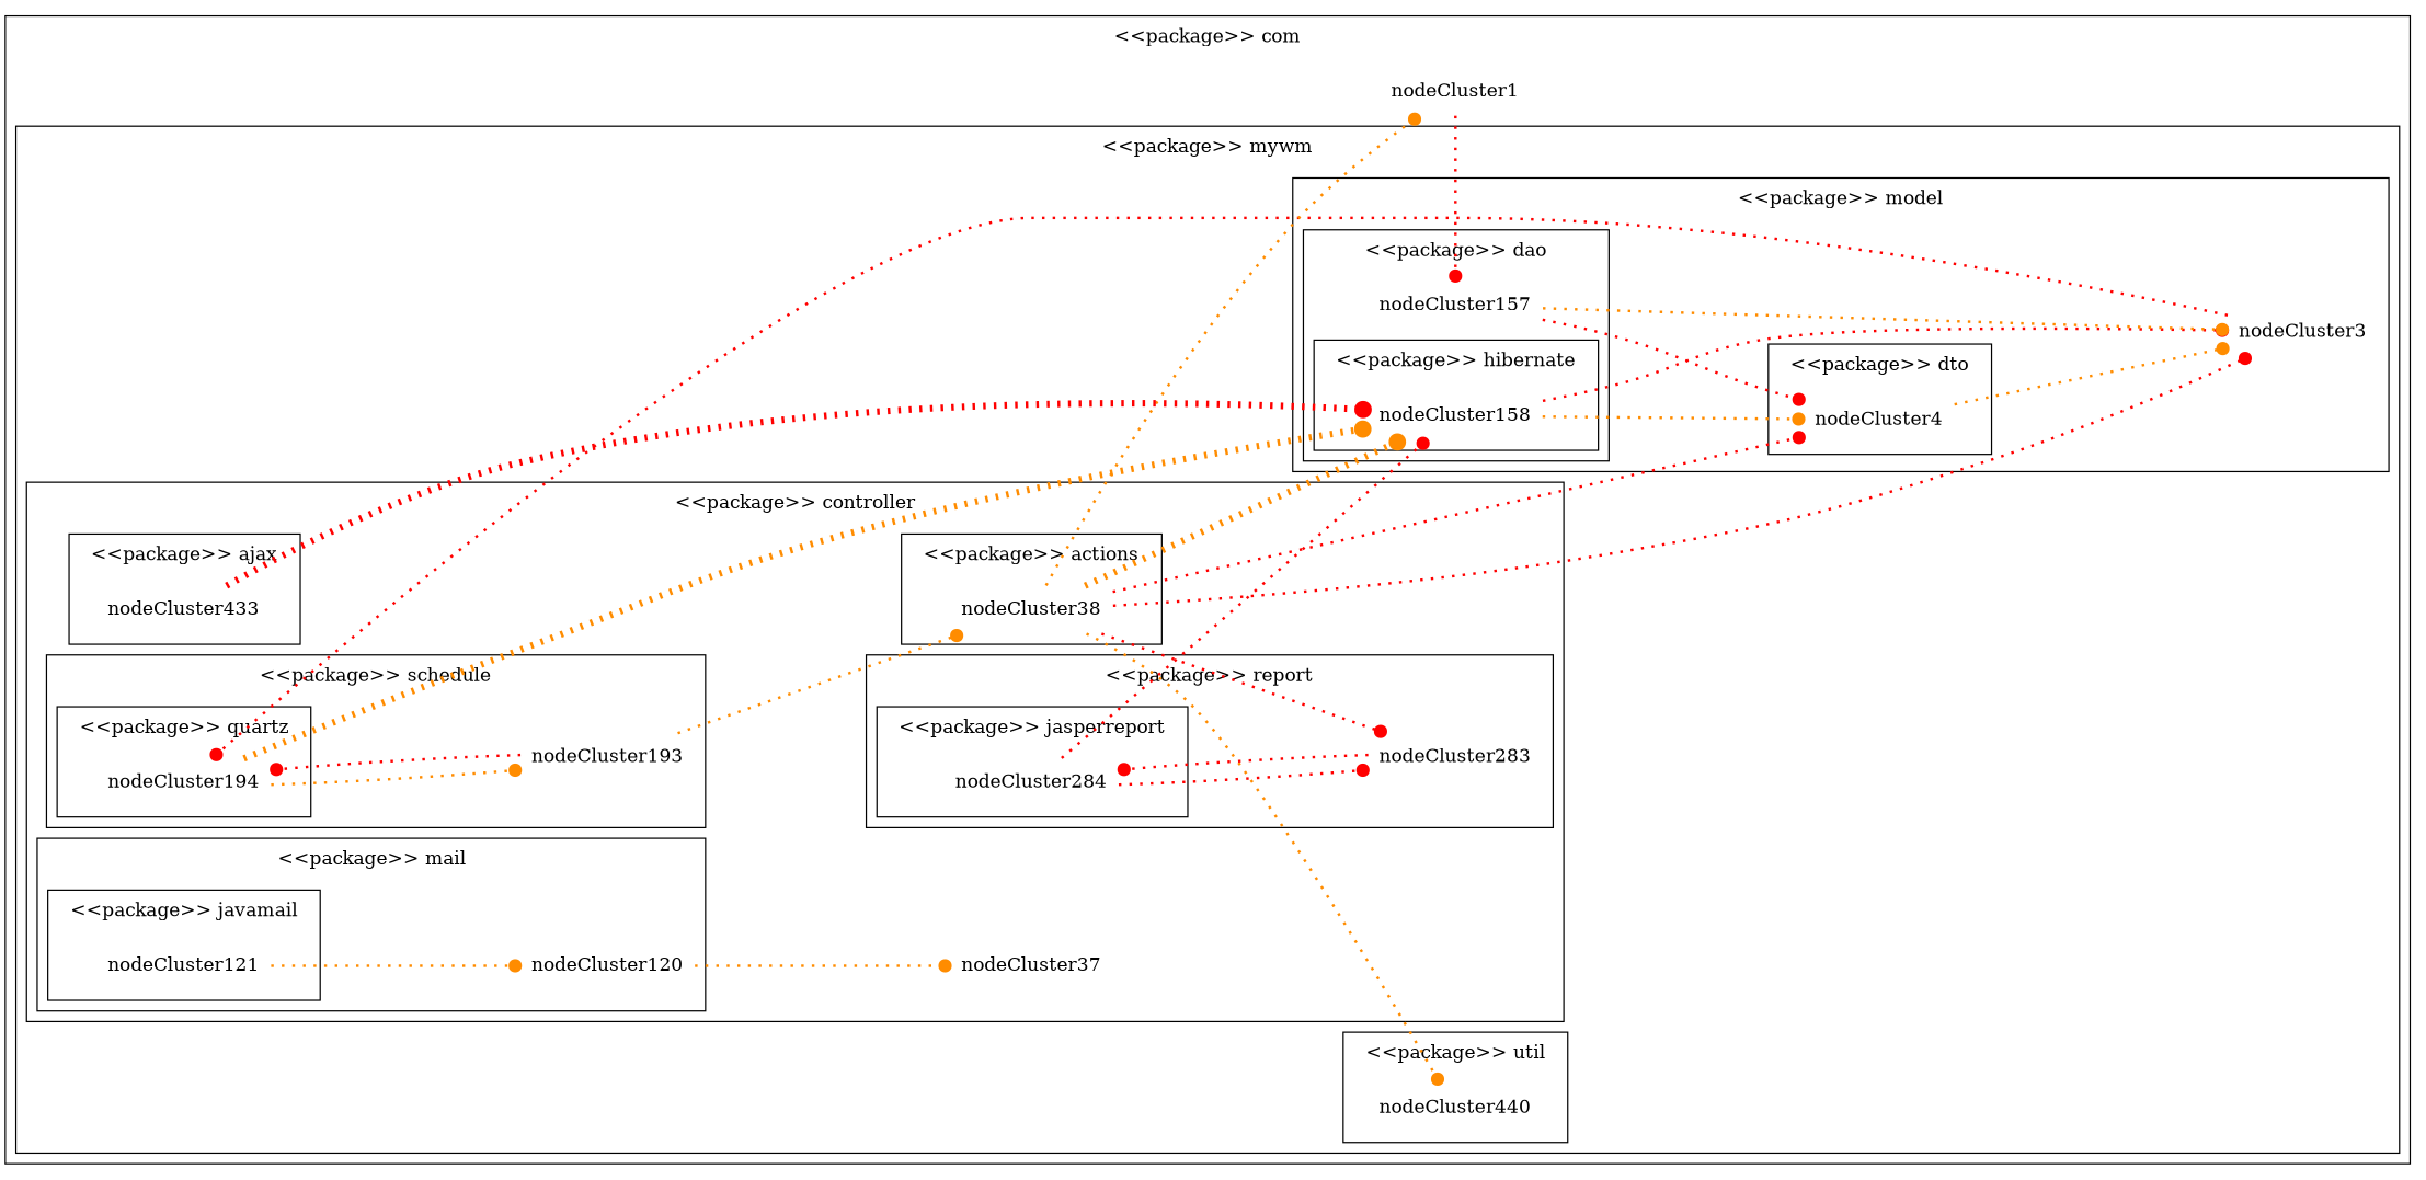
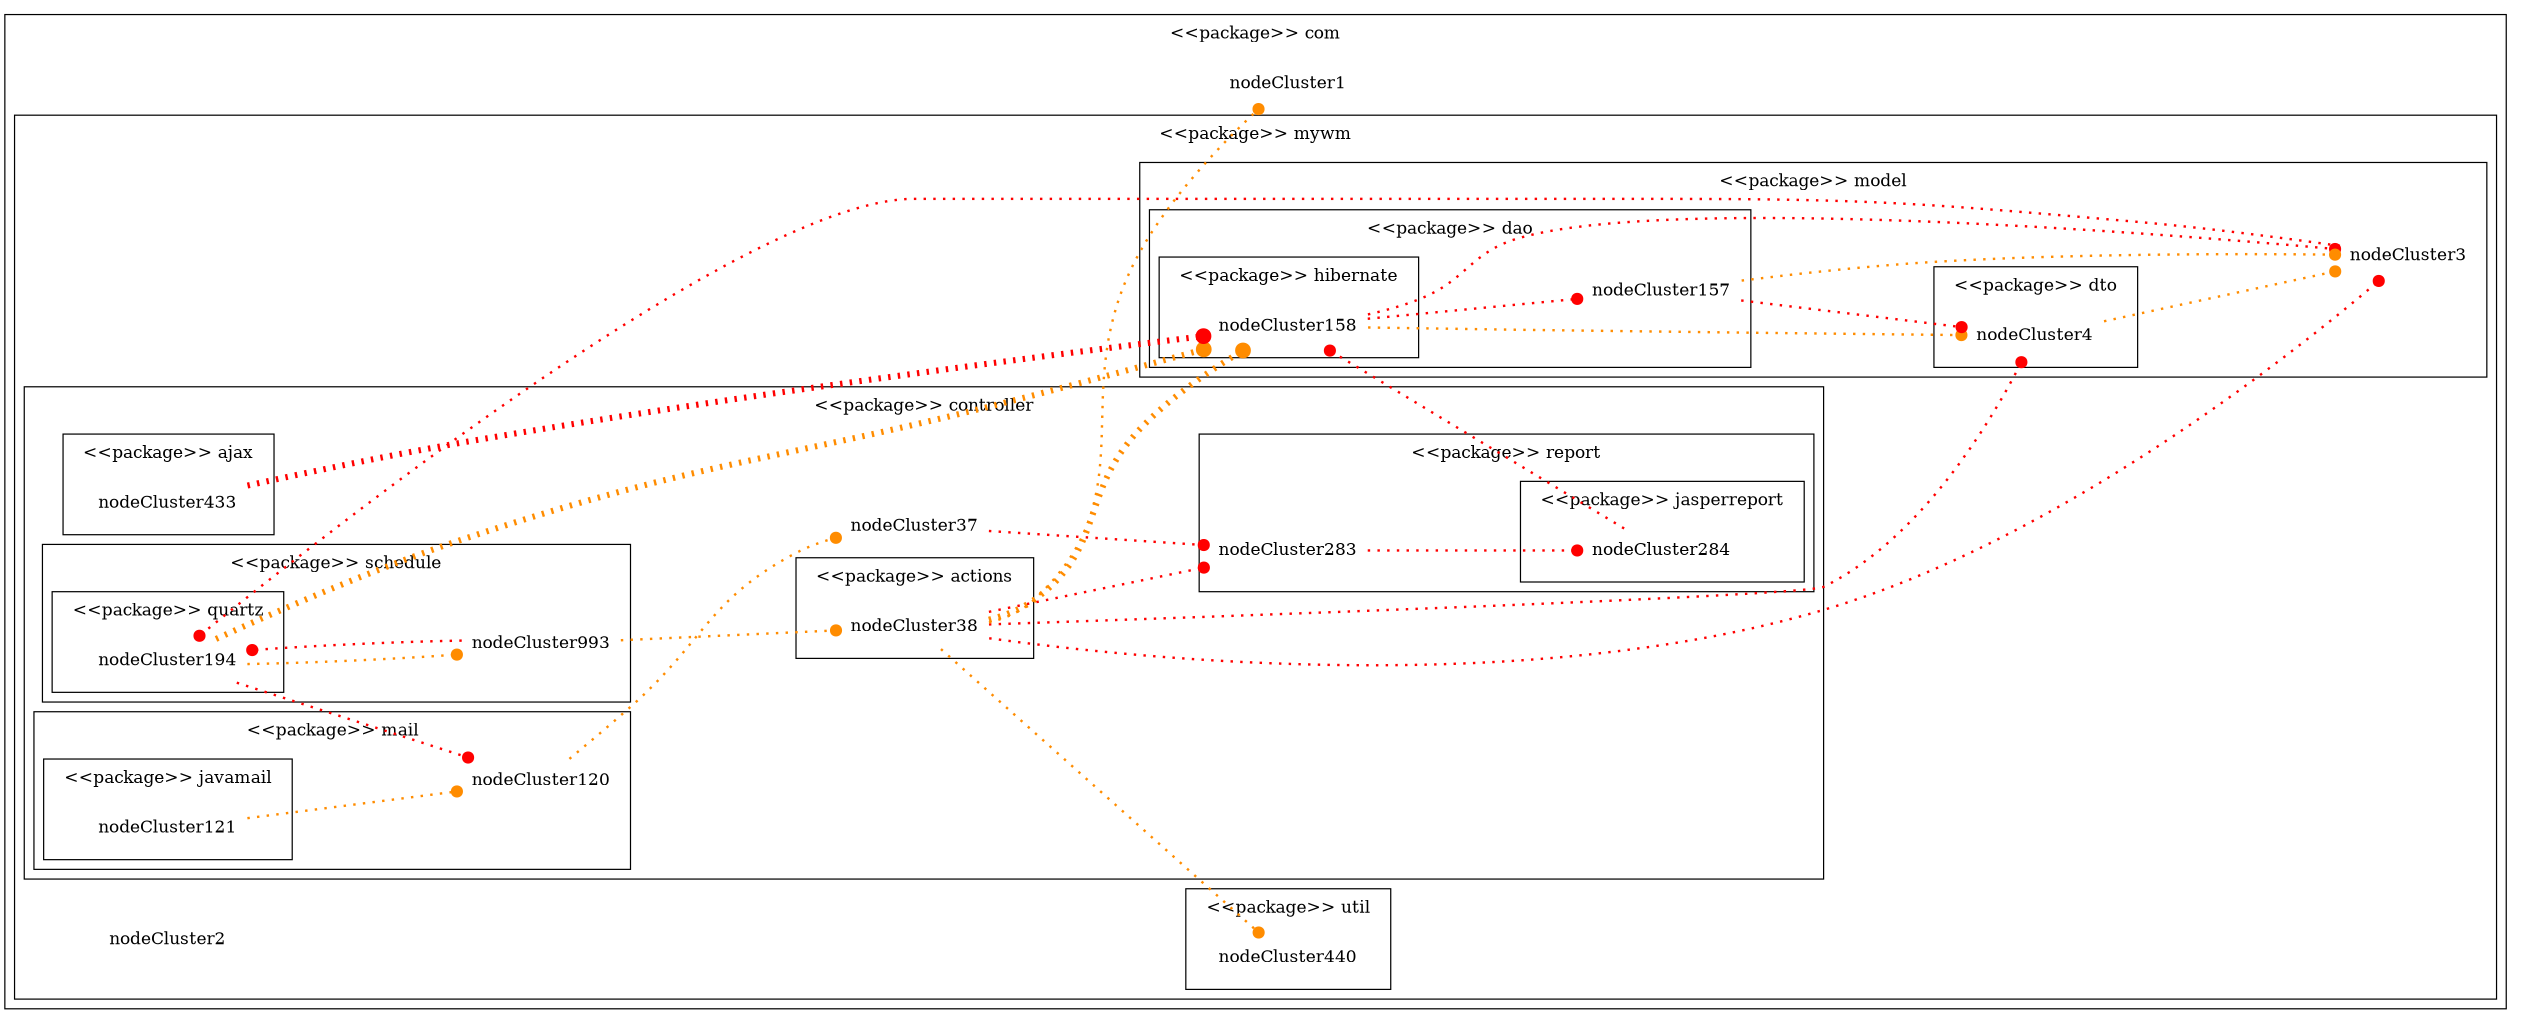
  digraph {
    compound=true
    rankdir=LR
    ranksep=equally
    node [color=teal shape=none]
    edge [arrowhead=dot color=red penwidth=2 style=dotted]
    nodeCluster4 [color=gray40]
    nodeCluster158
    nodeCluster157 [color=gray40]
    nodeCluster3 [color=gray40]
    nodeCluster121
    nodeCluster120
    nodeCluster38 [color=gray40]
    nodeCluster194
-   nodeCluster193
+   nodeCluster193 [label=nodeCluster993]
    nodeCluster433
    nodeCluster284
    nodeCluster283
    nodeCluster37 [color=gray40]
    nodeCluster440
+   nodeCluster2 [color=gray40]
    nodeCluster1 [color=gray40]
    subgraph cluster_1 {
      color=black
      label=<<TABLE BORDER="0"><TR><TD BORDER="0" HREF="1" > &lt;&lt;package&gt;&gt; com </TD></TR></TABLE>>
      nodeCluster1
      subgraph cluster_2 {
        color=black
        label=<<TABLE BORDER="0"><TR><TD BORDER="0" HREF="2" > &lt;&lt;package&gt;&gt; mywm </TD></TR></TABLE>>
+       nodeCluster2
        subgraph cluster_3 {
          color=black
          label=<<TABLE BORDER="0"><TR><TD BORDER="0" HREF="3" > &lt;&lt;package&gt;&gt; model </TD></TR></TABLE>>
          nodeCluster3
          subgraph cluster_4 {
            color=black
            label=<<TABLE BORDER="0"><TR><TD BORDER="0" HREF="4" > &lt;&lt;package&gt;&gt; dto </TD></TR></TABLE>>
            nodeCluster4
          }
          subgraph cluster_5 {
            color=black
            label=<<TABLE BORDER="0"><TR><TD BORDER="0" HREF="157" > &lt;&lt;package&gt;&gt; dao </TD></TR></TABLE>>
            nodeCluster157
            subgraph cluster_6 {
              color=black
              label=<<TABLE BORDER="0"><TR><TD BORDER="0" HREF="158" > &lt;&lt;package&gt;&gt; hibernate </TD></TR></TABLE>>
              nodeCluster158
            }
          }
        }
        subgraph cluster_7 {
          color=black
          label=<<TABLE BORDER="0"><TR><TD BORDER="0" HREF="37" > &lt;&lt;package&gt;&gt; controller </TD></TR></TABLE>>
          nodeCluster37
          subgraph cluster_8 {
            color=black
            label=<<TABLE BORDER="0"><TR><TD BORDER="0" HREF="120" > &lt;&lt;package&gt;&gt; mail </TD></TR></TABLE>>
            nodeCluster120
            subgraph cluster_9 {
              color=black
              label=<<TABLE BORDER="0"><TR><TD BORDER="0" HREF="121" > &lt;&lt;package&gt;&gt; javamail </TD></TR></TABLE>>
              nodeCluster121
            }
          }
          subgraph cluster_10 {
            color=black
            label=<<TABLE BORDER="0"><TR><TD BORDER="0" HREF="38" > &lt;&lt;package&gt;&gt; actions </TD></TR></TABLE>>
            nodeCluster38
          }
          subgraph cluster_11 {
            color=black
            label=<<TABLE BORDER="0"><TR><TD BORDER="0" HREF="193" > &lt;&lt;package&gt;&gt; schedule </TD></TR></TABLE>>
            nodeCluster193
            subgraph cluster_12 {
              color=black
              label=<<TABLE BORDER="0"><TR><TD BORDER="0" HREF="194" > &lt;&lt;package&gt;&gt; quartz </TD></TR></TABLE>>
              nodeCluster194
            }
          }
          subgraph cluster_13 {
            color=black
            label=<<TABLE BORDER="0"><TR><TD BORDER="0" HREF="433" > &lt;&lt;package&gt;&gt; ajax </TD></TR></TABLE>>
            nodeCluster433
          }
          subgraph cluster_14 {
            color=black
            label=<<TABLE BORDER="0"><TR><TD BORDER="0" HREF="283" > &lt;&lt;package&gt;&gt; report </TD></TR></TABLE>>
            nodeCluster283
            subgraph cluster_15 {
              color=black
              label=<<TABLE BORDER="0"><TR><TD BORDER="0" HREF="284" > &lt;&lt;package&gt;&gt; jasperreport </TD></TR></TABLE>>
              nodeCluster284
            }
          }
        }
        subgraph cluster_16 {
          color=black
          label=<<TABLE BORDER="0"><TR><TD BORDER="0" HREF="440" > &lt;&lt;package&gt;&gt; util </TD></TR></TABLE>>
          nodeCluster440
        }
      }
    }
    nodeCluster4 -> nodeCluster3 [color=darkorange]
    nodeCluster158 -> nodeCluster4 [color=darkorange]
-   nodeCluster1 -> nodeCluster157
+   nodeCluster158 -> nodeCluster157
    nodeCluster158 -> nodeCluster3
    nodeCluster157 -> nodeCluster4
    nodeCluster157 -> nodeCluster3 [color=darkorange]
    nodeCluster3 -> nodeCluster194
    nodeCluster121 -> nodeCluster120 [color=darkorange]
    nodeCluster120 -> nodeCluster37 [color=darkorange]
    nodeCluster38 -> nodeCluster4
    nodeCluster38 -> nodeCluster158 [color=darkorange penwidth=5]
    nodeCluster38 -> nodeCluster3
    nodeCluster38 -> nodeCluster283
    nodeCluster38 -> nodeCluster440 [color=darkorange]
    nodeCluster38 -> nodeCluster1 [color=darkorange]
    nodeCluster194 -> nodeCluster158 [color=darkorange penwidth=5]
+   nodeCluster194 -> nodeCluster120
    nodeCluster194 -> nodeCluster193 [color=darkorange]
    nodeCluster193 -> nodeCluster38 [color=darkorange]
    nodeCluster193 -> nodeCluster194
    nodeCluster433 -> nodeCluster158 [penwidth=5]
    nodeCluster284 -> nodeCluster158
-   nodeCluster284 -> nodeCluster283
+   nodeCluster37 -> nodeCluster283
    nodeCluster283 -> nodeCluster284
  }
